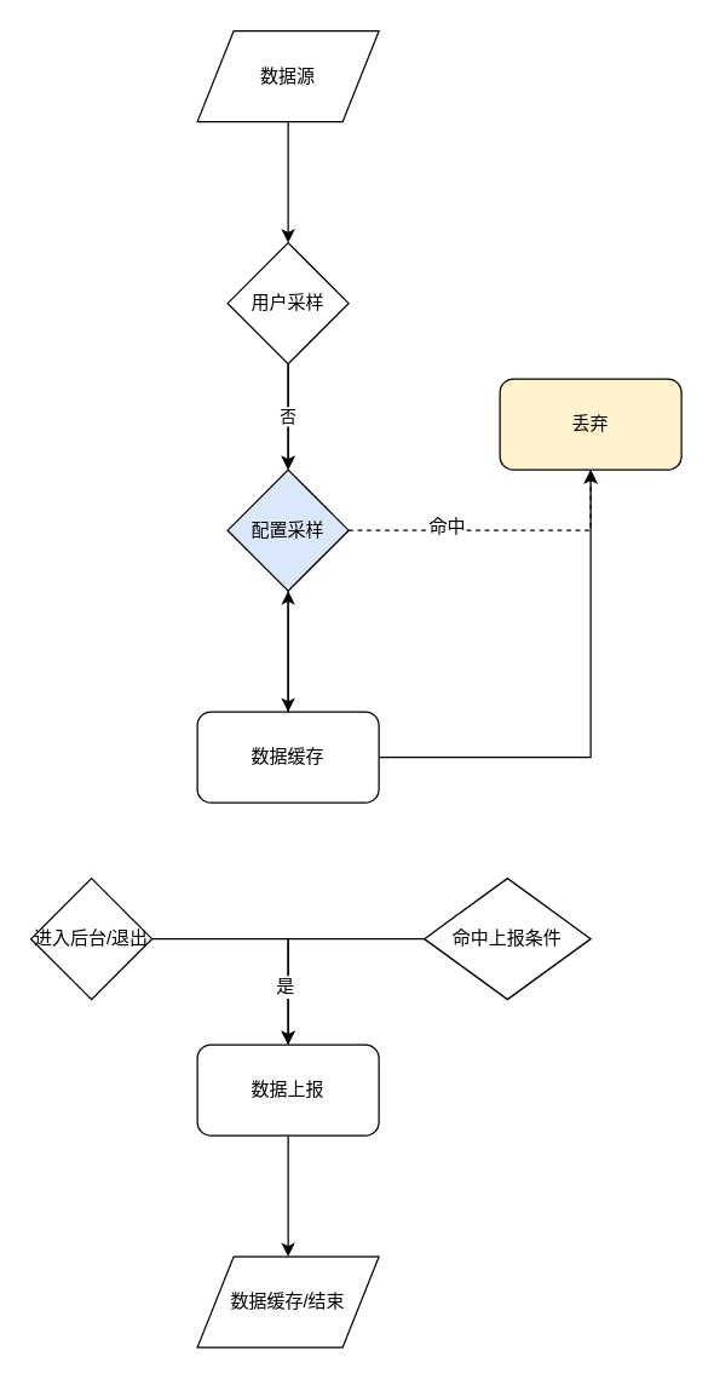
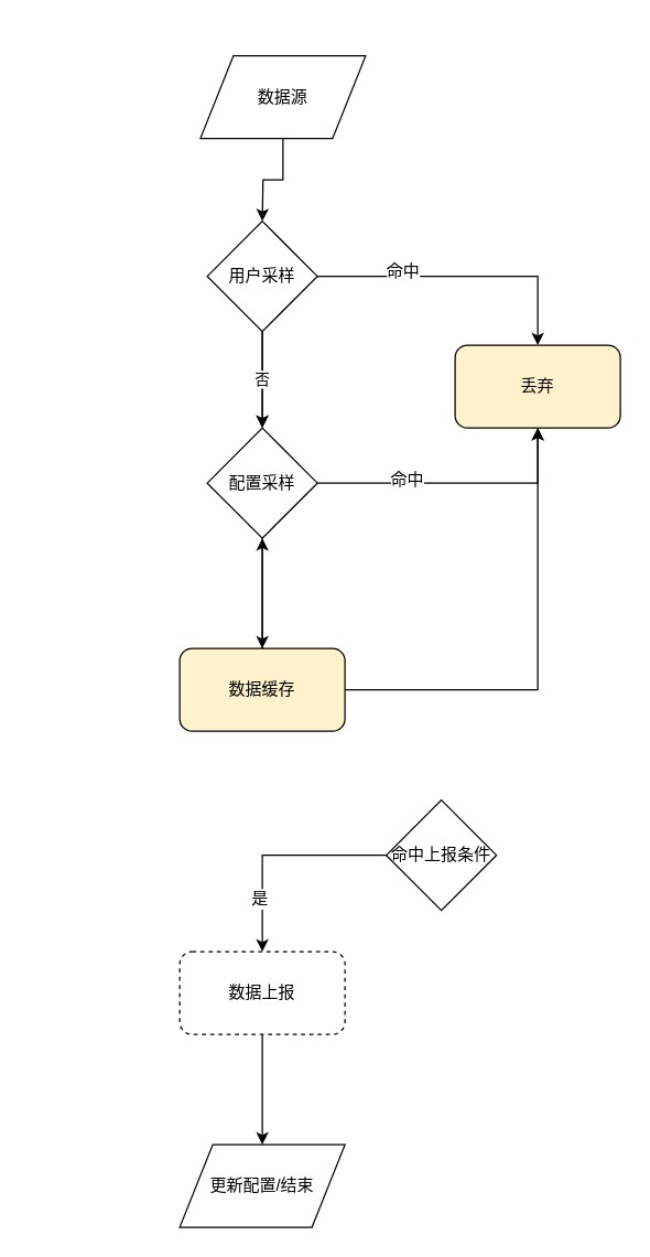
  <mxCell id="0" />
  <mxCell id="1" parent="0" />
  <mxCell id="2" value="" style="edgeStyle=orthogonalEdgeStyle;rounded=0;orthogonalLoop=1;jettySize=auto;html=1;" edge="1" parent="1" source="3"><mxGeometry relative="1" as="geometry"><mxPoint x="190" y="160" as="targetPoint" /></mxGeometry></mxCell>
- <mxCell id="3" value="数据源" style="shape=parallelogram;perimeter=parallelogramPerimeter;whiteSpace=wrap;html=1;" vertex="1" parent="1"><mxGeometry x="130" y="20" width="120" height="60" as="geometry" /></mxCell>
+ <mxCell id="3" value="数据源" style="shape=parallelogram;perimeter=parallelogramPerimeter;whiteSpace=wrap;html=1;" vertex="1" parent="1"><mxGeometry x="145" y="40" width="120" height="60" as="geometry" /></mxCell>
  <mxCell id="4" value="" style="edgeStyle=orthogonalEdgeStyle;rounded=0;orthogonalLoop=1;jettySize=auto;html=1;" edge="1" parent="1"><mxGeometry relative="1" as="geometry"><mxPoint x="190" y="230" as="sourcePoint" /><mxPoint x="190" y="310" as="targetPoint" /></mxGeometry></mxCell>
- <mxCell id="5" value="" style="edgeStyle=orthogonalEdgeStyle;rounded=0;orthogonalLoop=1;jettySize=auto;html=1;entryX=0.5;entryY=1;entryDx=0;entryDy=0;dashed=1;" edge="1" parent="1" source="8" target="13"><mxGeometry relative="1" as="geometry"><mxPoint x="310" y="350" as="targetPoint" /></mxGeometry></mxCell>
+ <mxCell id="5" value="" style="edgeStyle=orthogonalEdgeStyle;rounded=0;orthogonalLoop=1;jettySize=auto;html=1;entryX=0.5;entryY=1;entryDx=0;entryDy=0;" edge="1" parent="1" source="8" target="13"><mxGeometry relative="1" as="geometry"><mxPoint x="310" y="350" as="targetPoint" /></mxGeometry></mxCell>
  <mxCell id="6" value="命中" style="text;html=1;resizable=0;points=[];align=center;verticalAlign=middle;labelBackgroundColor=#ffffff;" vertex="1" connectable="0" parent="5"><mxGeometry x="-0.36" y="3" relative="1" as="geometry"><mxPoint as="offset" /></mxGeometry></mxCell>
  <mxCell id="7" value="" style="edgeStyle=orthogonalEdgeStyle;rounded=0;orthogonalLoop=1;jettySize=auto;html=1;" edge="1" parent="1" source="8"><mxGeometry relative="1" as="geometry"><mxPoint x="190" y="470" as="targetPoint" /></mxGeometry></mxCell>
- <mxCell id="8" value="配置采样" style="rhombus;whiteSpace=wrap;html=1;fillColor=#dae8fc;" vertex="1" parent="1"><mxGeometry x="150" y="310" width="80" height="80" as="geometry" /></mxCell>
+ <mxCell id="8" value="配置采样" style="rhombus;whiteSpace=wrap;html=1;" vertex="1" parent="1"><mxGeometry x="150" y="310" width="80" height="80" as="geometry" /></mxCell>
  <mxCell id="9" value="否" style="edgeStyle=orthogonalEdgeStyle;rounded=0;orthogonalLoop=1;jettySize=auto;html=1;" edge="1" parent="1" source="12" target="8"><mxGeometry relative="1" as="geometry" /></mxCell>
+ <mxCell id="10" value="" style="edgeStyle=orthogonalEdgeStyle;rounded=0;orthogonalLoop=1;jettySize=auto;html=1;entryX=0.5;entryY=0;entryDx=0;entryDy=0;" edge="1" parent="1" source="12" target="13"><mxGeometry relative="1" as="geometry"><mxPoint x="360" y="210" as="targetPoint" /></mxGeometry></mxCell>
+ <mxCell id="11" value="命中" style="text;html=1;resizable=0;points=[];align=center;verticalAlign=middle;labelBackgroundColor=#ffffff;" vertex="1" connectable="0" parent="10"><mxGeometry x="-0.419" y="4" relative="1" as="geometry"><mxPoint as="offset" /></mxGeometry></mxCell>
  <mxCell id="12" value="用户采样" style="rhombus;whiteSpace=wrap;html=1;" vertex="1" parent="1"><mxGeometry x="150" y="160" width="80" height="80" as="geometry" /></mxCell>
  <mxCell id="13" value="丢弃" style="rounded=1;whiteSpace=wrap;html=1;fillColor=#fff2cc;" vertex="1" parent="1"><mxGeometry x="330" y="250" width="120" height="60" as="geometry" /></mxCell>
  <mxCell id="14" value="" style="edgeStyle=orthogonalEdgeStyle;rounded=0;orthogonalLoop=1;jettySize=auto;html=1;" edge="1" parent="1" source="16" target="13"><mxGeometry relative="1" as="geometry"><mxPoint x="50" y="500" as="targetPoint" /></mxGeometry></mxCell>
  <mxCell id="15" value="" style="edgeStyle=orthogonalEdgeStyle;rounded=0;orthogonalLoop=1;jettySize=auto;html=1;" edge="1" parent="1" source="16" target="8"><mxGeometry relative="1" as="geometry"><mxPoint x="330" y="500" as="targetPoint" /></mxGeometry></mxCell>
- <mxCell id="16" value="数据缓存" style="rounded=1;whiteSpace=wrap;html=1;" vertex="1" parent="1"><mxGeometry x="130" y="470" width="120" height="60" as="geometry" /></mxCell>
- <mxCell id="17" value="" style="edgeStyle=orthogonalEdgeStyle;rounded=0;orthogonalLoop=1;jettySize=auto;html=1;entryX=0.5;entryY=0;entryDx=0;entryDy=0;" edge="1" parent="1" source="18" target="23"><mxGeometry relative="1" as="geometry"><mxPoint x="150" y="620" as="targetPoint" /></mxGeometry></mxCell>
- <mxCell id="18" value="进入后台/退出" style="rhombus;whiteSpace=wrap;html=1;" vertex="1" parent="1"><mxGeometry x="20" y="580" width="80" height="80" as="geometry" /></mxCell>
+ <mxCell id="16" value="数据缓存" style="rounded=1;whiteSpace=wrap;html=1;fillColor=#fff2cc;" vertex="1" parent="1"><mxGeometry x="130" y="470" width="120" height="60" as="geometry" /></mxCell>
  <mxCell id="19" value="" style="edgeStyle=orthogonalEdgeStyle;rounded=0;orthogonalLoop=1;jettySize=auto;html=1;entryX=0.5;entryY=0;entryDx=0;entryDy=0;" edge="1" parent="1" source="21" target="23"><mxGeometry relative="1" as="geometry"><mxPoint x="200" y="620" as="targetPoint" /></mxGeometry></mxCell>
  <mxCell id="20" value="是" style="text;html=1;resizable=0;points=[];align=center;verticalAlign=middle;labelBackgroundColor=#ffffff;" vertex="1" connectable="0" parent="19"><mxGeometry x="0.125" y="31" relative="1" as="geometry"><mxPoint x="-34" y="31" as="offset" /></mxGeometry></mxCell>
- <mxCell id="21" value="命中上报条件" style="rhombus;whiteSpace=wrap;html=1;" vertex="1" parent="1"><mxGeometry x="280" y="580" width="110" height="80" as="geometry" /></mxCell>
+ <mxCell id="21" value="命中上报条件" style="rhombus;whiteSpace=wrap;html=1;" vertex="1" parent="1"><mxGeometry x="280" y="580" width="80" height="80" as="geometry" /></mxCell>
  <mxCell id="22" value="" style="edgeStyle=orthogonalEdgeStyle;rounded=0;orthogonalLoop=1;jettySize=auto;html=1;" edge="1" parent="1" source="23"><mxGeometry relative="1" as="geometry"><mxPoint x="190" y="830" as="targetPoint" /></mxGeometry></mxCell>
- <mxCell id="23" value="数据上报" style="rounded=1;whiteSpace=wrap;html=1;" vertex="1" parent="1"><mxGeometry x="130" y="690" width="120" height="60" as="geometry" /></mxCell>
- <mxCell id="24" value="数据缓存/结束" style="shape=parallelogram;perimeter=parallelogramPerimeter;whiteSpace=wrap;html=1;" vertex="1" parent="1"><mxGeometry x="130" y="830" width="120" height="60" as="geometry" /></mxCell>
+ <mxCell id="23" value="数据上报" style="rounded=1;whiteSpace=wrap;html=1;dashed=1;" vertex="1" parent="1"><mxGeometry x="130" y="690" width="120" height="60" as="geometry" /></mxCell>
+ <mxCell id="24" value="更新配置/结束" style="shape=parallelogram;perimeter=parallelogramPerimeter;whiteSpace=wrap;html=1;" vertex="1" parent="1"><mxGeometry x="130" y="830" width="120" height="60" as="geometry" /></mxCell>
